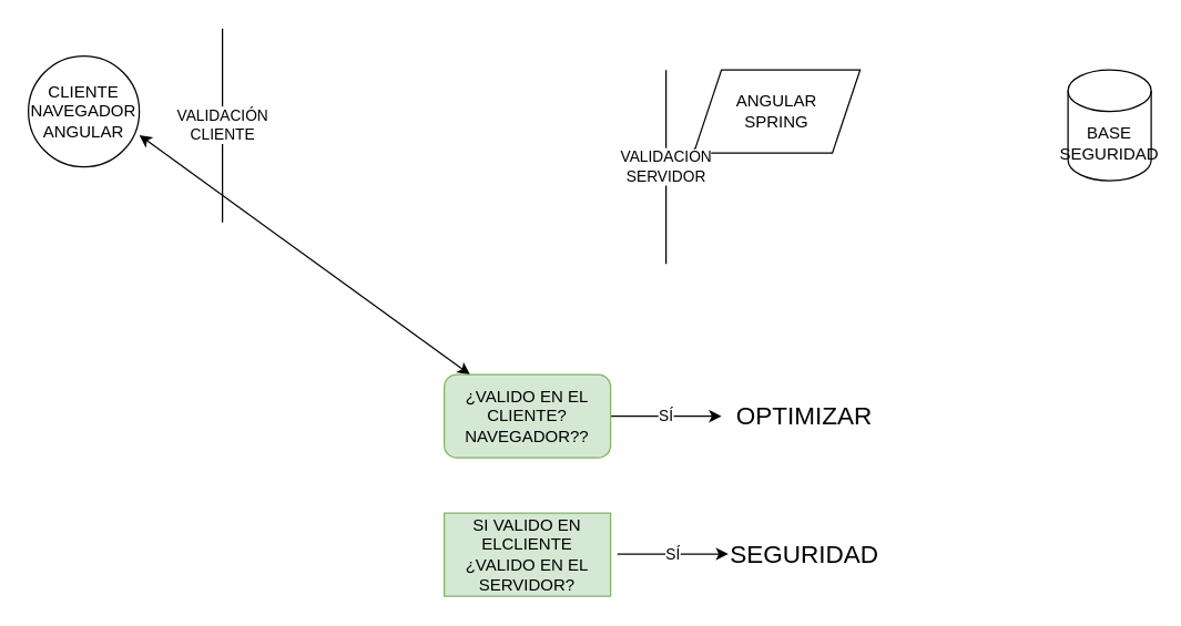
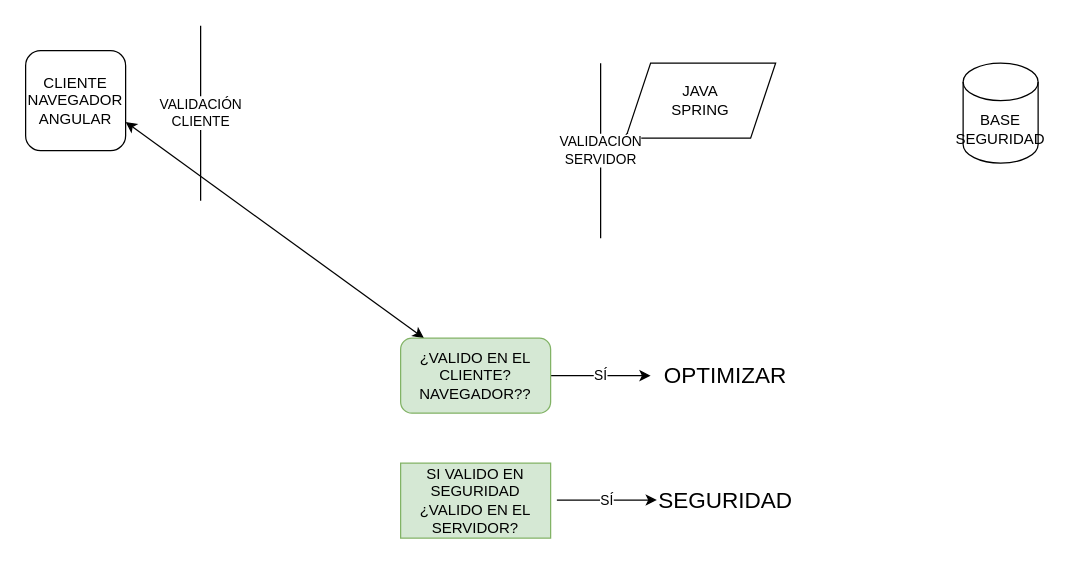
  <mxCell id="0" />
  <mxCell id="1" parent="0" />
- <mxCell id="2" value="CLIENTE&lt;br&gt;NAVEGADOR&lt;br&gt;ANGULAR" style="ellipse;whiteSpace=wrap;html=1;aspect=fixed;" vertex="1" parent="1"><mxGeometry x="20" y="40" width="80" height="80" as="geometry" /></mxCell>
- <mxCell id="3" value="ANGULAR&lt;br&gt;SPRING" style="shape=parallelogram;perimeter=parallelogramPerimeter;whiteSpace=wrap;html=1;fixedSize=1;" vertex="1" parent="1"><mxGeometry x="500" y="50" width="120" height="60" as="geometry" /></mxCell>
+ <mxCell id="2" value="CLIENTE&lt;br&gt;NAVEGADOR&lt;br&gt;ANGULAR" style="whiteSpace=wrap;html=1;aspect=fixed;rounded=1;" vertex="1" parent="1"><mxGeometry x="20" y="40" width="80" height="80" as="geometry" /></mxCell>
+ <mxCell id="3" value="JAVA&lt;br&gt;SPRING" style="shape=parallelogram;perimeter=parallelogramPerimeter;whiteSpace=wrap;html=1;fixedSize=1;" vertex="1" parent="1"><mxGeometry x="500" y="50" width="120" height="60" as="geometry" /></mxCell>
  <mxCell id="4" value="BASE&lt;br&gt;SEGURIDAD" style="shape=cylinder3;whiteSpace=wrap;html=1;boundedLbl=1;backgroundOutline=1;size=15;" vertex="1" parent="1"><mxGeometry x="770" y="50" width="60" height="80" as="geometry" /></mxCell>
  <mxCell id="5" value="" style="endArrow=classic;startArrow=classic;html=1;exitX=1;exitY=0.713;exitDx=0;exitDy=0;exitPerimeter=0;" edge="1" parent="1" source="2" target="8"><mxGeometry width="50" height="50" relative="1" as="geometry"><mxPoint x="430" y="170" as="sourcePoint" /><mxPoint x="480" y="120" as="targetPoint" /></mxGeometry></mxCell>
  <mxCell id="6" value="VALIDACIÓN&lt;br&gt;SERVIDOR" style="endArrow=none;html=1;" edge="1" parent="1"><mxGeometry width="50" height="50" relative="1" as="geometry"><mxPoint x="480" y="190" as="sourcePoint" /><mxPoint x="480" y="50" as="targetPoint" /></mxGeometry></mxCell>
  <mxCell id="7" value="SÍ" style="edgeStyle=orthogonalEdgeStyle;rounded=0;orthogonalLoop=1;jettySize=auto;html=1;" edge="1" parent="1" source="8"><mxGeometry relative="1" as="geometry"><mxPoint x="520" y="300" as="targetPoint" /></mxGeometry></mxCell>
  <mxCell id="8" value="¿VALIDO EN EL CLIENTE?&lt;br&gt;NAVEGADOR??" style="whiteSpace=wrap;html=1;fillColor=#d5e8d4;strokeColor=#82b366;rounded=1;" vertex="1" parent="1"><mxGeometry x="320" y="270" width="120" height="60" as="geometry" /></mxCell>
  <mxCell id="9" value="VALIDACIÓN&lt;br&gt;CLIENTE" style="endArrow=none;html=1;" edge="1" parent="1"><mxGeometry width="50" height="50" relative="1" as="geometry"><mxPoint x="160" y="160" as="sourcePoint" /><mxPoint x="160" y="20" as="targetPoint" /></mxGeometry></mxCell>
  <mxCell id="10" value="&lt;font style=&quot;font-size: 18px&quot;&gt;OPTIMIZAR&lt;/font&gt;" style="text;html=1;strokeColor=none;fillColor=none;align=center;verticalAlign=middle;whiteSpace=wrap;rounded=0;" vertex="1" parent="1"><mxGeometry x="530" y="280" width="100" height="40" as="geometry" /></mxCell>
- <mxCell id="11" value="SI VALIDO EN ELCLIENTE&lt;br&gt;¿VALIDO EN EL SERVIDOR?" style="rounded=0;whiteSpace=wrap;html=1;fillColor=#d5e8d4;strokeColor=#82b366;" vertex="1" parent="1"><mxGeometry x="320" y="370" width="120" height="60" as="geometry" /></mxCell>
+ <mxCell id="11" value="SI VALIDO EN SEGURIDAD&lt;br&gt;¿VALIDO EN EL SERVIDOR?" style="rounded=0;whiteSpace=wrap;html=1;fillColor=#d5e8d4;strokeColor=#82b366;" vertex="1" parent="1"><mxGeometry x="320" y="370" width="120" height="60" as="geometry" /></mxCell>
  <mxCell id="12" value="&lt;font style=&quot;font-size: 18px&quot;&gt;SEGURIDAD&lt;/font&gt;" style="text;html=1;strokeColor=none;fillColor=none;align=center;verticalAlign=middle;whiteSpace=wrap;rounded=0;" vertex="1" parent="1"><mxGeometry x="530" y="380" width="100" height="40" as="geometry" /></mxCell>
  <mxCell id="13" value="SÍ" style="edgeStyle=orthogonalEdgeStyle;rounded=0;orthogonalLoop=1;jettySize=auto;html=1;" edge="1" parent="1"><mxGeometry relative="1" as="geometry"><mxPoint x="525" y="399.5" as="targetPoint" /><mxPoint x="445" y="399.5" as="sourcePoint" /></mxGeometry></mxCell>
